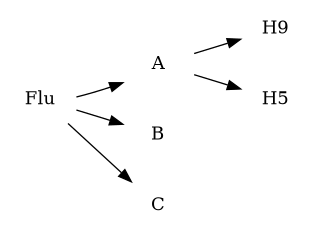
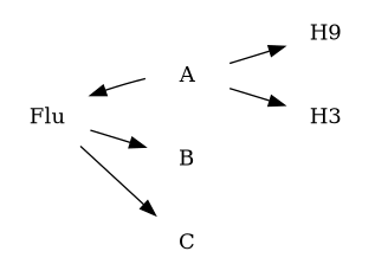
  strict digraph {
    rankdir=LR
    node [shape=plaintext]
    edge [style=solid]
    Flu
    A
    B
    C
    n5 [label=H9]
-   H3 [label=H5]
-   Flu -> A
+   H3
+   A -> Flu
    Flu -> B
    Flu -> C
    A -> n5
    A -> H3
  }
